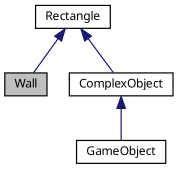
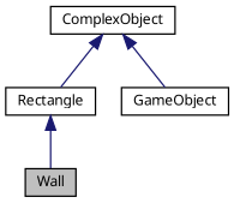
  digraph {
    fontname="Noto Sans"
    node [color=black fillcolor=white fontname="Noto Sans" fontsize=10 shape=record style=filled]
    edge [color=midnightblue dir=back fontname="Noto Sans" fontsize=10 labelfontname=Helvetica labelfontsize=10 style=solid]
    n1 [fillcolor=grey75 fontcolor=black height=0.2 label=Wall width=0.4]
    n2 [height=0.2 label=Rectangle width=0.4]
    n3 [height=0.2 label=ComplexObject width=0.4]
    n4 [height=0.2 label=GameObject width=0.4]
    n2 -> n1
-   n2 -> n3
+   n3 -> n2
    n3 -> n4
  }
